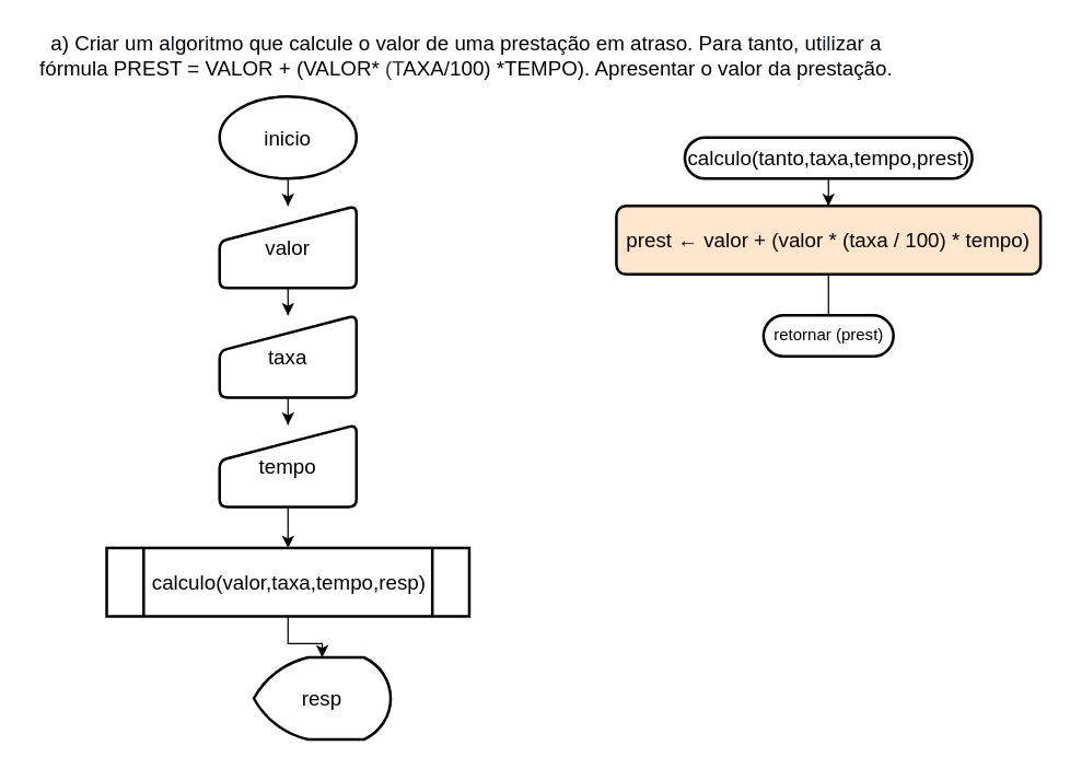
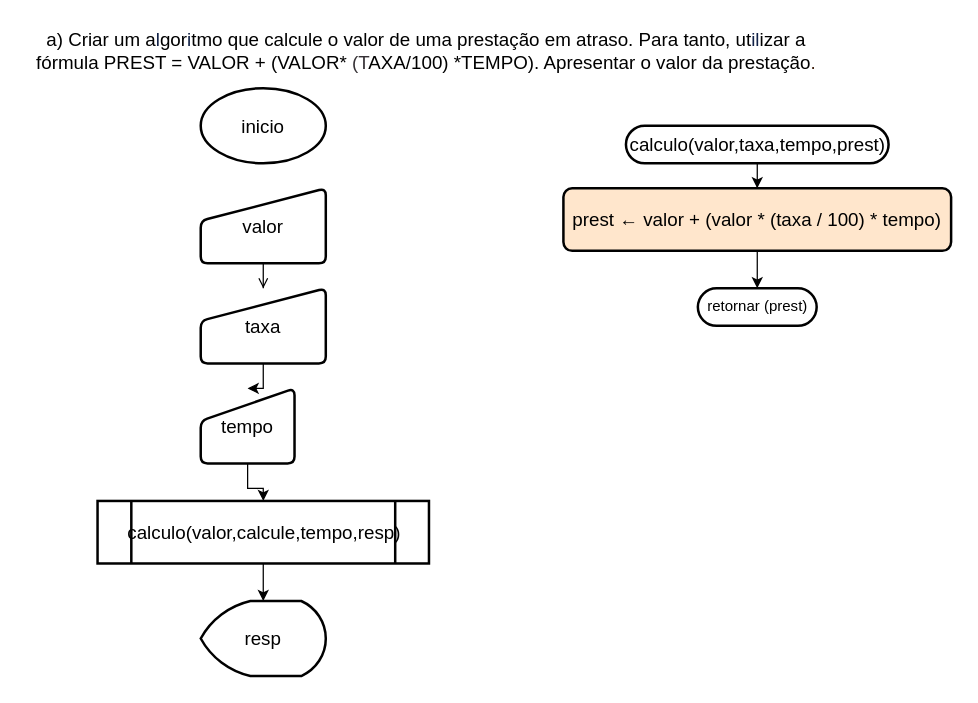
  <mxCell id="0" />
  <mxCell id="1" parent="0" />
  <mxCell id="2" value="&lt;span class=&quot;fontstyle0&quot; style=&quot;font-size: 15px;&quot;&gt;a) Criar um a&lt;/span&gt;&lt;span style=&quot;color: rgb(16, 32, 70); font-size: 15px;&quot; class=&quot;fontstyle0&quot;&gt;l&lt;/span&gt;&lt;span class=&quot;fontstyle0&quot; style=&quot;font-size: 15px;&quot;&gt;gor&lt;/span&gt;&lt;span style=&quot;color: rgb(16, 32, 70); font-size: 15px;&quot; class=&quot;fontstyle0&quot;&gt;i&lt;/span&gt;&lt;span class=&quot;fontstyle0&quot; style=&quot;font-size: 15px;&quot;&gt;tmo que calcule o valor de uma prestação em atraso. Para tanto, ut&lt;/span&gt;&lt;span style=&quot;color: rgb(16, 32, 70); font-size: 15px;&quot; class=&quot;fontstyle0&quot;&gt;il&lt;/span&gt;&lt;span class=&quot;fontstyle0&quot; style=&quot;font-size: 15px;&quot;&gt;izar a&lt;br style=&quot;font-size: 15px;&quot;&gt;fórmula PREST = VALOR +&amp;nbsp;&lt;/span&gt;&lt;span class=&quot;fontstyle0&quot; style=&quot;font-size: 15px;&quot;&gt;(VALOR*&amp;nbsp;&lt;/span&gt;&lt;span style=&quot;color: rgb(53, 49, 53); font-size: 15px;&quot; class=&quot;fontstyle0&quot;&gt;(T&lt;/span&gt;&lt;span class=&quot;fontstyle0&quot; style=&quot;font-size: 15px;&quot;&gt;AXA/100) *&lt;/span&gt;&lt;span class=&quot;fontstyle0&quot; style=&quot;font-size: 15px;&quot;&gt;TEMPO). Apresentar o valor da prestação&lt;/span&gt;&lt;span style=&quot;color: rgb(62, 31, 13); font-size: 15px;&quot; class=&quot;fontstyle0&quot;&gt;.&lt;/span&gt; " style="text;html=1;align=center;verticalAlign=middle;resizable=0;points=[];autosize=1;strokeColor=none;fillColor=none;fontSize=15;" parent="1" vertex="1"><mxGeometry width="640" height="40" as="geometry" x="20" y="20" /></mxCell>
- <mxCell id="3" value="" style="edgeStyle=orthogonalEdgeStyle;rounded=0;orthogonalLoop=1;jettySize=auto;html=1;endArrow=none;" edge="1" parent="1" source="4" target="17"><mxGeometry relative="1" as="geometry" /></mxCell>
+ <mxCell id="3" value="" style="edgeStyle=orthogonalEdgeStyle;rounded=0;orthogonalLoop=1;jettySize=auto;html=1;" edge="1" parent="1" source="4" target="17"><mxGeometry relative="1" as="geometry" /></mxCell>
  <mxCell id="4" value="prest ← valor + (valor * (taxa / 100) * tempo)" style="rounded=1;whiteSpace=wrap;html=1;absoluteArcSize=1;arcSize=14;strokeWidth=2;fontSize=15;fillColor=#ffe6cc;" parent="1" vertex="1"><mxGeometry x="450" y="150" width="310" height="50" as="geometry" /></mxCell>
- <mxCell id="5" value="" style="edgeStyle=orthogonalEdgeStyle;rounded=0;orthogonalLoop=1;jettySize=auto;html=1;fontSize=15;" parent="1" source="6" target="8" edge="1"><mxGeometry relative="1" as="geometry" /></mxCell>
  <mxCell id="6" value="inicio" style="strokeWidth=2;html=1;shape=mxgraph.flowchart.start_1;whiteSpace=wrap;fontSize=15;" parent="1" vertex="1"><mxGeometry x="160" y="70" width="100" height="60" as="geometry" /></mxCell>
- <mxCell id="7" value="" style="edgeStyle=orthogonalEdgeStyle;rounded=0;orthogonalLoop=1;jettySize=auto;html=1;fontSize=15;" parent="1" source="8" target="10" edge="1"><mxGeometry relative="1" as="geometry" /></mxCell>
+ <mxCell id="7" value="" style="edgeStyle=orthogonalEdgeStyle;rounded=0;orthogonalLoop=1;jettySize=auto;html=1;fontSize=15;endArrow=open;" parent="1" source="8" target="10" edge="1"><mxGeometry relative="1" as="geometry" /></mxCell>
  <mxCell id="8" value="valor" style="html=1;strokeWidth=2;shape=manualInput;whiteSpace=wrap;rounded=1;size=26;arcSize=11;fontSize=15;" parent="1" vertex="1"><mxGeometry x="160" y="150" width="100" height="60" as="geometry" /></mxCell>
  <mxCell id="9" value="" style="edgeStyle=orthogonalEdgeStyle;rounded=0;orthogonalLoop=1;jettySize=auto;html=1;fontSize=15;" parent="1" source="10" target="12" edge="1"><mxGeometry relative="1" as="geometry" /></mxCell>
  <mxCell id="10" value="taxa" style="html=1;strokeWidth=2;shape=manualInput;whiteSpace=wrap;rounded=1;size=26;arcSize=11;fontSize=15;" parent="1" vertex="1"><mxGeometry x="160" y="230" width="100" height="60" as="geometry" /></mxCell>
  <mxCell id="11" value="" style="edgeStyle=orthogonalEdgeStyle;rounded=0;orthogonalLoop=1;jettySize=auto;html=1;fontSize=15;" parent="1" source="12" target="14" edge="1"><mxGeometry relative="1" as="geometry" /></mxCell>
- <mxCell id="12" value="tempo" style="html=1;strokeWidth=2;shape=manualInput;whiteSpace=wrap;rounded=1;size=26;arcSize=11;fontSize=15;" parent="1" vertex="1"><mxGeometry x="160" y="310" width="100" height="60" as="geometry" /></mxCell>
+ <mxCell id="12" value="tempo" style="html=1;strokeWidth=2;shape=manualInput;whiteSpace=wrap;rounded=1;size=26;arcSize=11;fontSize=15;" parent="1" vertex="1"><mxGeometry x="160" y="310" width="75" height="60" as="geometry" /></mxCell>
  <mxCell id="13" value="" style="edgeStyle=orthogonalEdgeStyle;rounded=0;orthogonalLoop=1;jettySize=auto;html=1;" edge="1" parent="1" source="14" target="18"><mxGeometry relative="1" as="geometry" /></mxCell>
- <mxCell id="14" value="&lt;span style=&quot;&quot;&gt;calculo(valor,taxa,tempo,resp)&lt;/span&gt;" style="shape=process;whiteSpace=wrap;html=1;backgroundOutline=1;fontSize=15;strokeWidth=2;rounded=1;arcSize=0;" parent="1" vertex="1"><mxGeometry x="77.5" y="400" width="265" height="50" as="geometry" /></mxCell>
+ <mxCell id="14" value="&lt;span style=&quot;&quot;&gt;calculo(valor,calcule,tempo,resp)&lt;/span&gt;" style="shape=process;whiteSpace=wrap;html=1;backgroundOutline=1;fontSize=15;strokeWidth=2;rounded=1;arcSize=0;" parent="1" vertex="1"><mxGeometry x="77.5" y="400" width="265" height="50" as="geometry" /></mxCell>
  <mxCell id="15" value="" style="edgeStyle=orthogonalEdgeStyle;rounded=0;orthogonalLoop=1;jettySize=auto;html=1;fontFamily=Helvetica;fontSize=12;fontColor=default;" parent="1" source="16" target="4" edge="1"><mxGeometry relative="1" as="geometry" /></mxCell>
- <mxCell id="16" value="&lt;span style=&quot;font-size: 15px;&quot;&gt;calculo(tanto,taxa,tempo,prest)&lt;/span&gt;" style="html=1;dashed=0;whitespace=wrap;shape=mxgraph.dfd.start;fontFamily=Helvetica;fontSize=12;fontColor=default;strokeColor=default;strokeWidth=2;fillColor=default;" parent="1" vertex="1"><mxGeometry x="500" y="100" width="210" height="30" as="geometry" /></mxCell>
+ <mxCell id="16" value="&lt;span style=&quot;font-size: 15px;&quot;&gt;calculo(valor,taxa,tempo,prest)&lt;/span&gt;" style="html=1;dashed=0;whitespace=wrap;shape=mxgraph.dfd.start;fontFamily=Helvetica;fontSize=12;fontColor=default;strokeColor=default;strokeWidth=2;fillColor=default;" parent="1" vertex="1"><mxGeometry x="500" y="100" width="210" height="30" as="geometry" /></mxCell>
  <mxCell id="17" value="retornar (prest)" style="html=1;dashed=0;whitespace=wrap;shape=mxgraph.dfd.start;fontFamily=Helvetica;fontSize=12;fontColor=default;strokeColor=default;strokeWidth=2;fillColor=default;" parent="1" vertex="1"><mxGeometry x="557.5" y="230" width="95" height="30" as="geometry" /></mxCell>
- <mxCell id="18" value="resp" style="strokeWidth=2;html=1;shape=mxgraph.flowchart.display;whiteSpace=wrap;fontSize=15;" vertex="1" parent="1"><mxGeometry x="185" y="480" width="100" height="60" as="geometry" /></mxCell>
+ <mxCell id="18" value="resp" style="strokeWidth=2;html=1;shape=mxgraph.flowchart.display;whiteSpace=wrap;fontSize=15;" vertex="1" parent="1"><mxGeometry x="160" y="480" width="100" height="60" as="geometry" /></mxCell>
